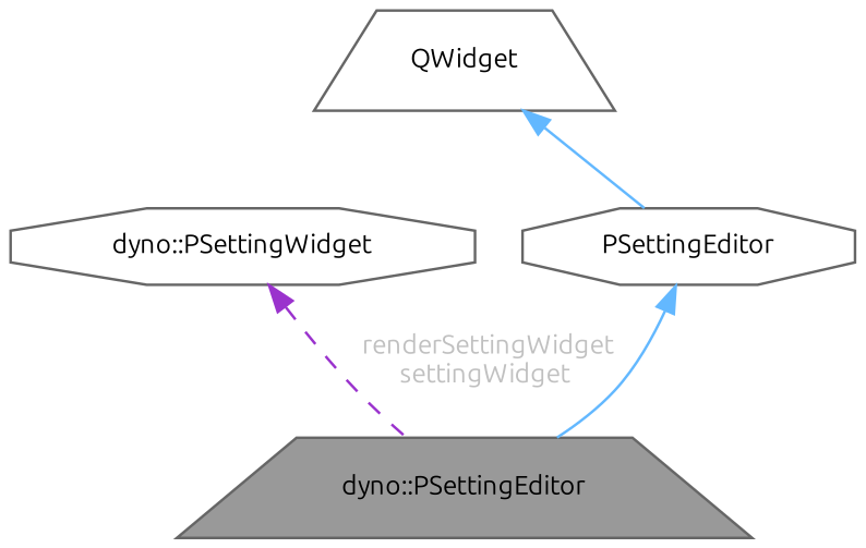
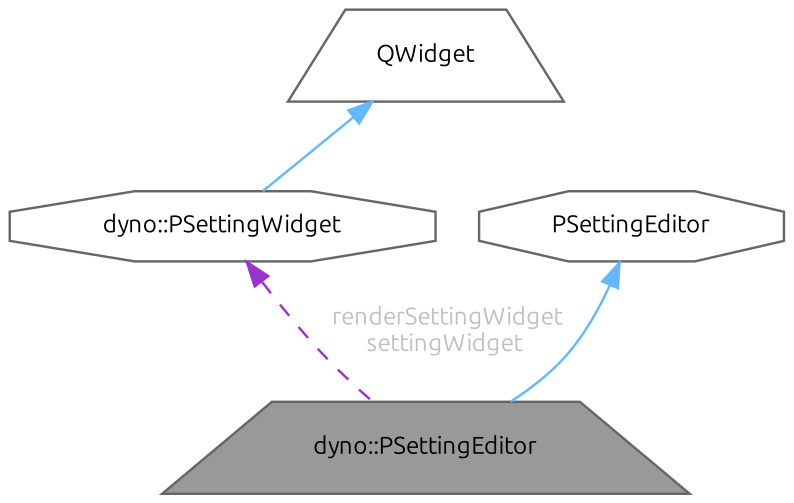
  digraph {
    fontname=Ubuntu
    node [color=gray40 fillcolor=white fontname=Ubuntu fontsize=10 shape=trapezium style=filled]
    edge [color=steelblue1 dir=back fontname=Ubuntu fontsize=10 labelfontname=Helvetica labelfontsize=10 style=solid]
    n1 [fillcolor=grey60 fontcolor=black height=0.2 label="dyno::PSettingEditor" width=0.4]
    n2 [height=0.2 label="dyno::PSettingWidget" shape=octagon width=0.4]
    n3 [height=0.2 label=PSettingEditor shape=octagon width=0.4]
    n4 [height=0.2 label=QWidget width=0.4]
    n2 -> n1 [color=darkorchid3 fontcolor=grey label=" renderSettingWidget\nsettingWidget" style=dashed]
    n3 -> n1
-   n4 -> n3
+   n4 -> n2
  }
